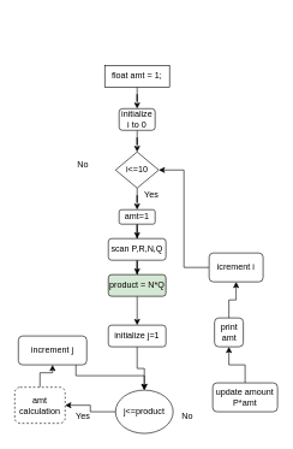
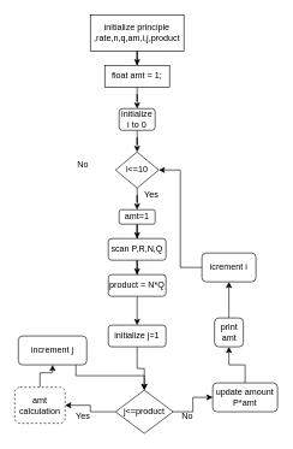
  <mxCell id="0" />
  <mxCell id="1" parent="0" />
+ <mxCell id="2" style="edgeStyle=orthogonalEdgeStyle;rounded=0;orthogonalLoop=1;jettySize=auto;html=1;" parent="1" source="3" target="5" edge="1"><mxGeometry relative="1" as="geometry" /></mxCell>
+ <mxCell id="3" value="initialize principle ,rate,n,q,am,i,j,product" style="rounded=0;whiteSpace=wrap;html=1;" parent="1" vertex="1"><mxGeometry x="125" y="20" width="130" height="50" as="geometry" /></mxCell>
  <mxCell id="4" style="edgeStyle=orthogonalEdgeStyle;rounded=0;orthogonalLoop=1;jettySize=auto;html=1;" parent="1" source="5" target="7" edge="1"><mxGeometry relative="1" as="geometry" /></mxCell>
  <mxCell id="5" value="float amt = 1;" style="rounded=0;whiteSpace=wrap;html=1;" parent="1" vertex="1"><mxGeometry x="145" y="90" width="90" height="30" as="geometry" /></mxCell>
  <mxCell id="6" style="edgeStyle=orthogonalEdgeStyle;rounded=0;orthogonalLoop=1;jettySize=auto;html=1;" parent="1" source="7" target="9" edge="1"><mxGeometry relative="1" as="geometry" /></mxCell>
  <mxCell id="7" value="initialize i to 0" style="rounded=1;whiteSpace=wrap;html=1;" parent="1" vertex="1"><mxGeometry x="165" y="150" width="50" height="30" as="geometry" /></mxCell>
  <mxCell id="8" style="edgeStyle=orthogonalEdgeStyle;rounded=0;orthogonalLoop=1;jettySize=auto;html=1;entryX=0.5;entryY=0;entryDx=0;entryDy=0;" parent="1" source="9" target="11" edge="1"><mxGeometry relative="1" as="geometry" /></mxCell>
  <mxCell id="9" value="i&amp;lt;=10" style="rhombus;whiteSpace=wrap;html=1;" parent="1" vertex="1"><mxGeometry x="160" y="210" width="60" height="50" as="geometry" /></mxCell>
  <mxCell id="10" style="edgeStyle=orthogonalEdgeStyle;rounded=0;orthogonalLoop=1;jettySize=auto;html=1;" parent="1" source="11" target="13" edge="1"><mxGeometry relative="1" as="geometry" /></mxCell>
  <mxCell id="11" value="amt=1" style="rounded=1;whiteSpace=wrap;html=1;" parent="1" vertex="1"><mxGeometry x="165" y="290" width="50" height="20" as="geometry" /></mxCell>
  <mxCell id="12" style="edgeStyle=orthogonalEdgeStyle;rounded=0;orthogonalLoop=1;jettySize=auto;html=1;" parent="1" source="13" target="15" edge="1"><mxGeometry relative="1" as="geometry" /></mxCell>
  <mxCell id="13" value="scan P,R,N,Q" style="rounded=1;whiteSpace=wrap;html=1;" parent="1" vertex="1"><mxGeometry x="150" y="330" width="80" height="30" as="geometry" /></mxCell>
  <mxCell id="14" style="edgeStyle=orthogonalEdgeStyle;rounded=0;orthogonalLoop=1;jettySize=auto;html=1;" parent="1" source="15" target="17" edge="1"><mxGeometry relative="1" as="geometry" /></mxCell>
- <mxCell id="15" value="product = N*Q" style="rounded=1;whiteSpace=wrap;html=1;fillColor=#d5e8d4;" parent="1" vertex="1"><mxGeometry x="150" y="380" width="80" height="30" as="geometry" /></mxCell>
+ <mxCell id="15" value="product = N*Q" style="rounded=1;whiteSpace=wrap;html=1;" parent="1" vertex="1"><mxGeometry x="150" y="380" width="80" height="30" as="geometry" /></mxCell>
  <mxCell id="16" style="edgeStyle=orthogonalEdgeStyle;rounded=0;orthogonalLoop=1;jettySize=auto;html=1;" parent="1" source="17" target="20" edge="1"><mxGeometry relative="1" as="geometry" /></mxCell>
  <mxCell id="17" value="initialize j=1" style="rounded=1;whiteSpace=wrap;html=1;" parent="1" vertex="1"><mxGeometry x="150" y="450" width="80" height="30" as="geometry" /></mxCell>
  <mxCell id="18" style="edgeStyle=orthogonalEdgeStyle;rounded=0;orthogonalLoop=1;jettySize=auto;html=1;" parent="1" source="20" target="22" edge="1"><mxGeometry relative="1" as="geometry" /></mxCell>
- <mxCell id="20" value="j&amp;lt;=product" style="ellipse;whiteSpace=wrap;html=1;" parent="1" vertex="1"><mxGeometry x="160" y="540" width="80" height="60" as="geometry" /></mxCell>
+ <mxCell id="19" style="edgeStyle=orthogonalEdgeStyle;rounded=0;orthogonalLoop=1;jettySize=auto;html=1;" parent="1" source="20" target="28" edge="1"><mxGeometry relative="1" as="geometry" /></mxCell>
+ <mxCell id="20" value="j&amp;lt;=product" style="rhombus;whiteSpace=wrap;html=1;" parent="1" vertex="1"><mxGeometry x="160" y="540" width="80" height="60" as="geometry" /></mxCell>
  <mxCell id="21" style="edgeStyle=orthogonalEdgeStyle;rounded=0;orthogonalLoop=1;jettySize=auto;html=1;entryX=0.5;entryY=1;entryDx=0;entryDy=0;" edge="1" parent="1" source="22" target="25"><mxGeometry relative="1" as="geometry" /></mxCell>
  <mxCell id="22" value="amt calculation" style="rounded=1;whiteSpace=wrap;html=1;dashed=1;" parent="1" vertex="1"><mxGeometry x="20" y="536" width="70" height="50" as="geometry" /></mxCell>
  <mxCell id="23" value="Yes" style="text;html=1;strokeColor=none;fillColor=none;align=center;verticalAlign=middle;whiteSpace=wrap;rounded=0;" parent="1" vertex="1"><mxGeometry x="95" y="566" width="40" height="20" as="geometry" /></mxCell>
  <mxCell id="24" style="edgeStyle=orthogonalEdgeStyle;rounded=0;orthogonalLoop=1;jettySize=auto;html=1;" parent="1" source="25" target="20" edge="1"><mxGeometry relative="1" as="geometry"><Array as="points"><mxPoint x="105" y="480" /><mxPoint x="105" y="520" /><mxPoint x="200" y="520" /></Array></mxGeometry></mxCell>
  <mxCell id="25" value="increment j" style="rounded=1;whiteSpace=wrap;html=1;" parent="1" vertex="1"><mxGeometry x="25" y="465" width="95" height="40" as="geometry" /></mxCell>
  <mxCell id="26" value="No" style="text;html=1;strokeColor=none;fillColor=none;align=center;verticalAlign=middle;whiteSpace=wrap;rounded=0;" parent="1" vertex="1"><mxGeometry x="240" y="566" width="40" height="20" as="geometry" /></mxCell>
  <mxCell id="27" style="edgeStyle=orthogonalEdgeStyle;rounded=0;orthogonalLoop=1;jettySize=auto;html=1;" edge="1" parent="1" source="28" target="30"><mxGeometry relative="1" as="geometry" /></mxCell>
  <mxCell id="28" value="update amount P*amt" style="rounded=1;whiteSpace=wrap;html=1;" parent="1" vertex="1"><mxGeometry x="295" y="530" width="90" height="40" as="geometry" /></mxCell>
  <mxCell id="29" style="edgeStyle=orthogonalEdgeStyle;rounded=0;orthogonalLoop=1;jettySize=auto;html=1;entryX=0.5;entryY=1;entryDx=0;entryDy=0;" parent="1" source="30" target="32" edge="1"><mxGeometry relative="1" as="geometry" /></mxCell>
  <mxCell id="30" value="print amt" style="rounded=1;whiteSpace=wrap;html=1;" parent="1" vertex="1"><mxGeometry x="297.5" y="440" width="40" height="40" as="geometry" /></mxCell>
  <mxCell id="31" style="edgeStyle=orthogonalEdgeStyle;rounded=0;orthogonalLoop=1;jettySize=auto;html=1;entryX=1;entryY=0.5;entryDx=0;entryDy=0;" parent="1" source="32" target="9" edge="1"><mxGeometry relative="1" as="geometry" /></mxCell>
- <mxCell id="32" value="icrement i" style="rounded=1;whiteSpace=wrap;html=1;" parent="1" vertex="1"><mxGeometry x="290" y="350" width="75" height="40" as="geometry" /></mxCell>
+ <mxCell id="32" value="icrement i" style="rounded=1;whiteSpace=wrap;html=1;" parent="1" vertex="1"><mxGeometry x="280" y="350" width="75" height="40" as="geometry" /></mxCell>
  <mxCell id="33" value="Yes" style="text;html=1;strokeColor=none;fillColor=none;align=center;verticalAlign=middle;whiteSpace=wrap;rounded=0;" parent="1" vertex="1"><mxGeometry x="190" y="260" width="40" height="20" as="geometry" /></mxCell>
  <mxCell id="34" value="No" style="text;html=1;strokeColor=none;fillColor=none;align=center;verticalAlign=middle;whiteSpace=wrap;rounded=0;" parent="1" vertex="1"><mxGeometry x="95" y="216.5" width="40" height="20" as="geometry" /></mxCell>
